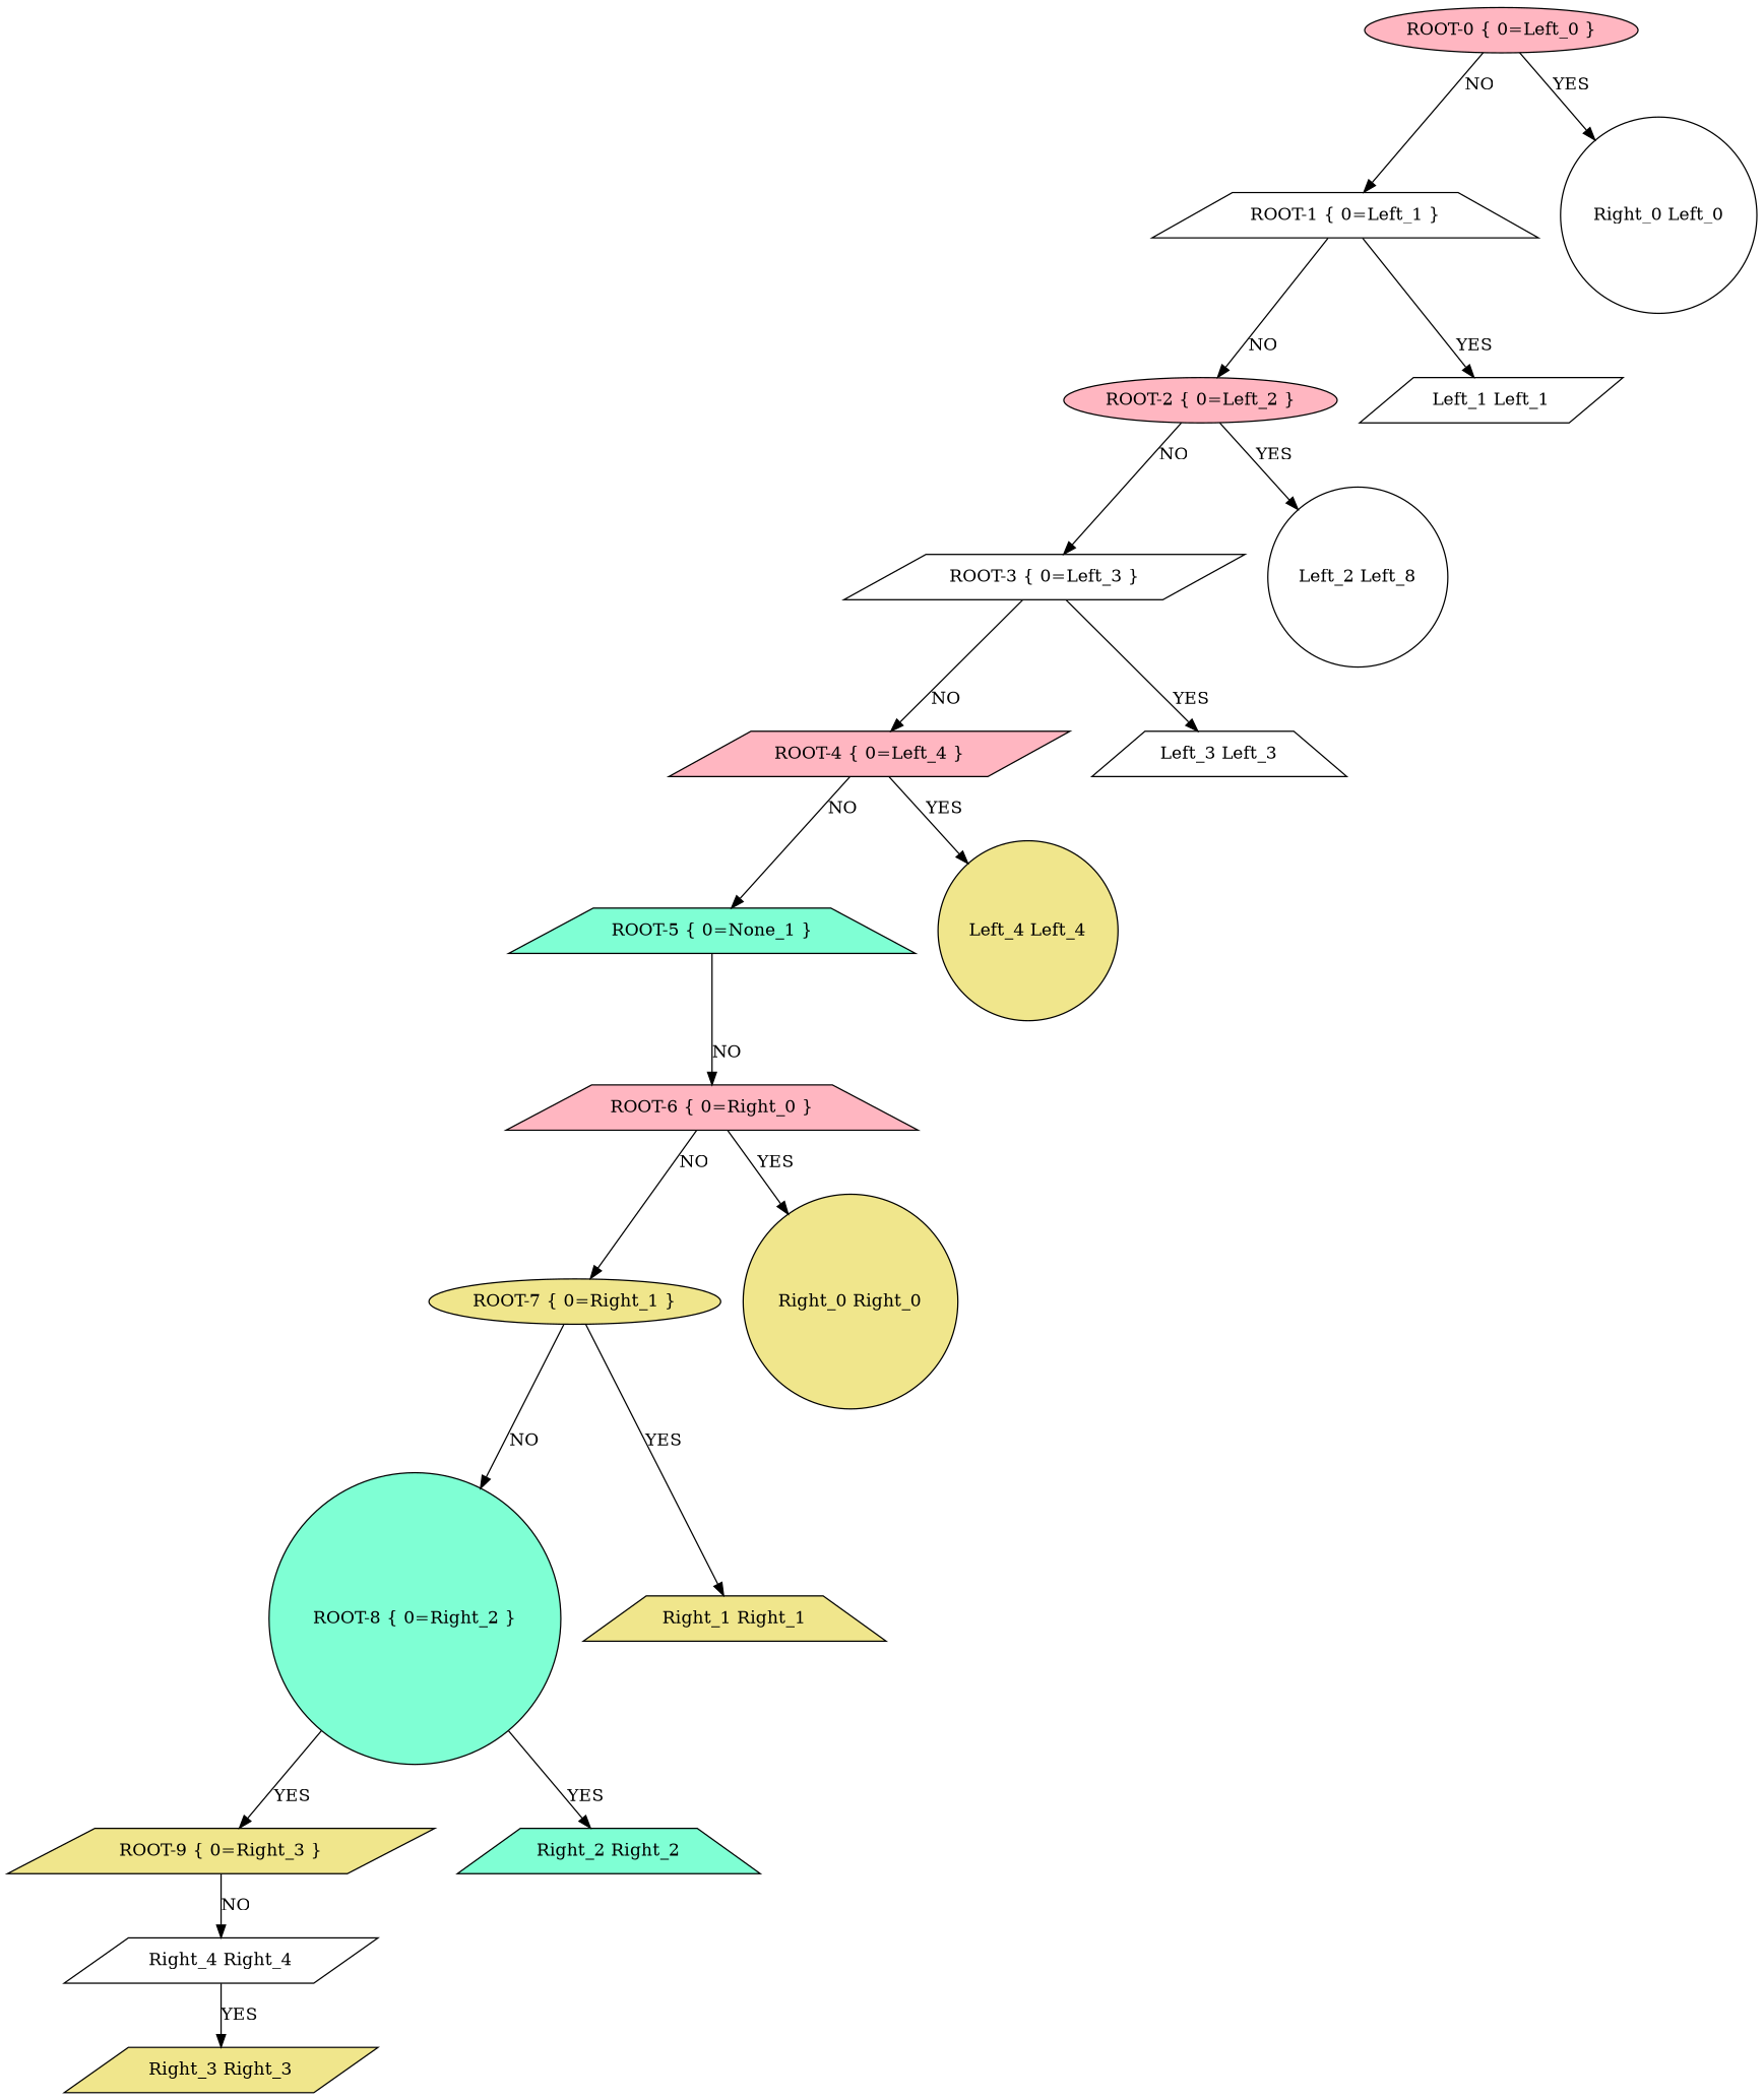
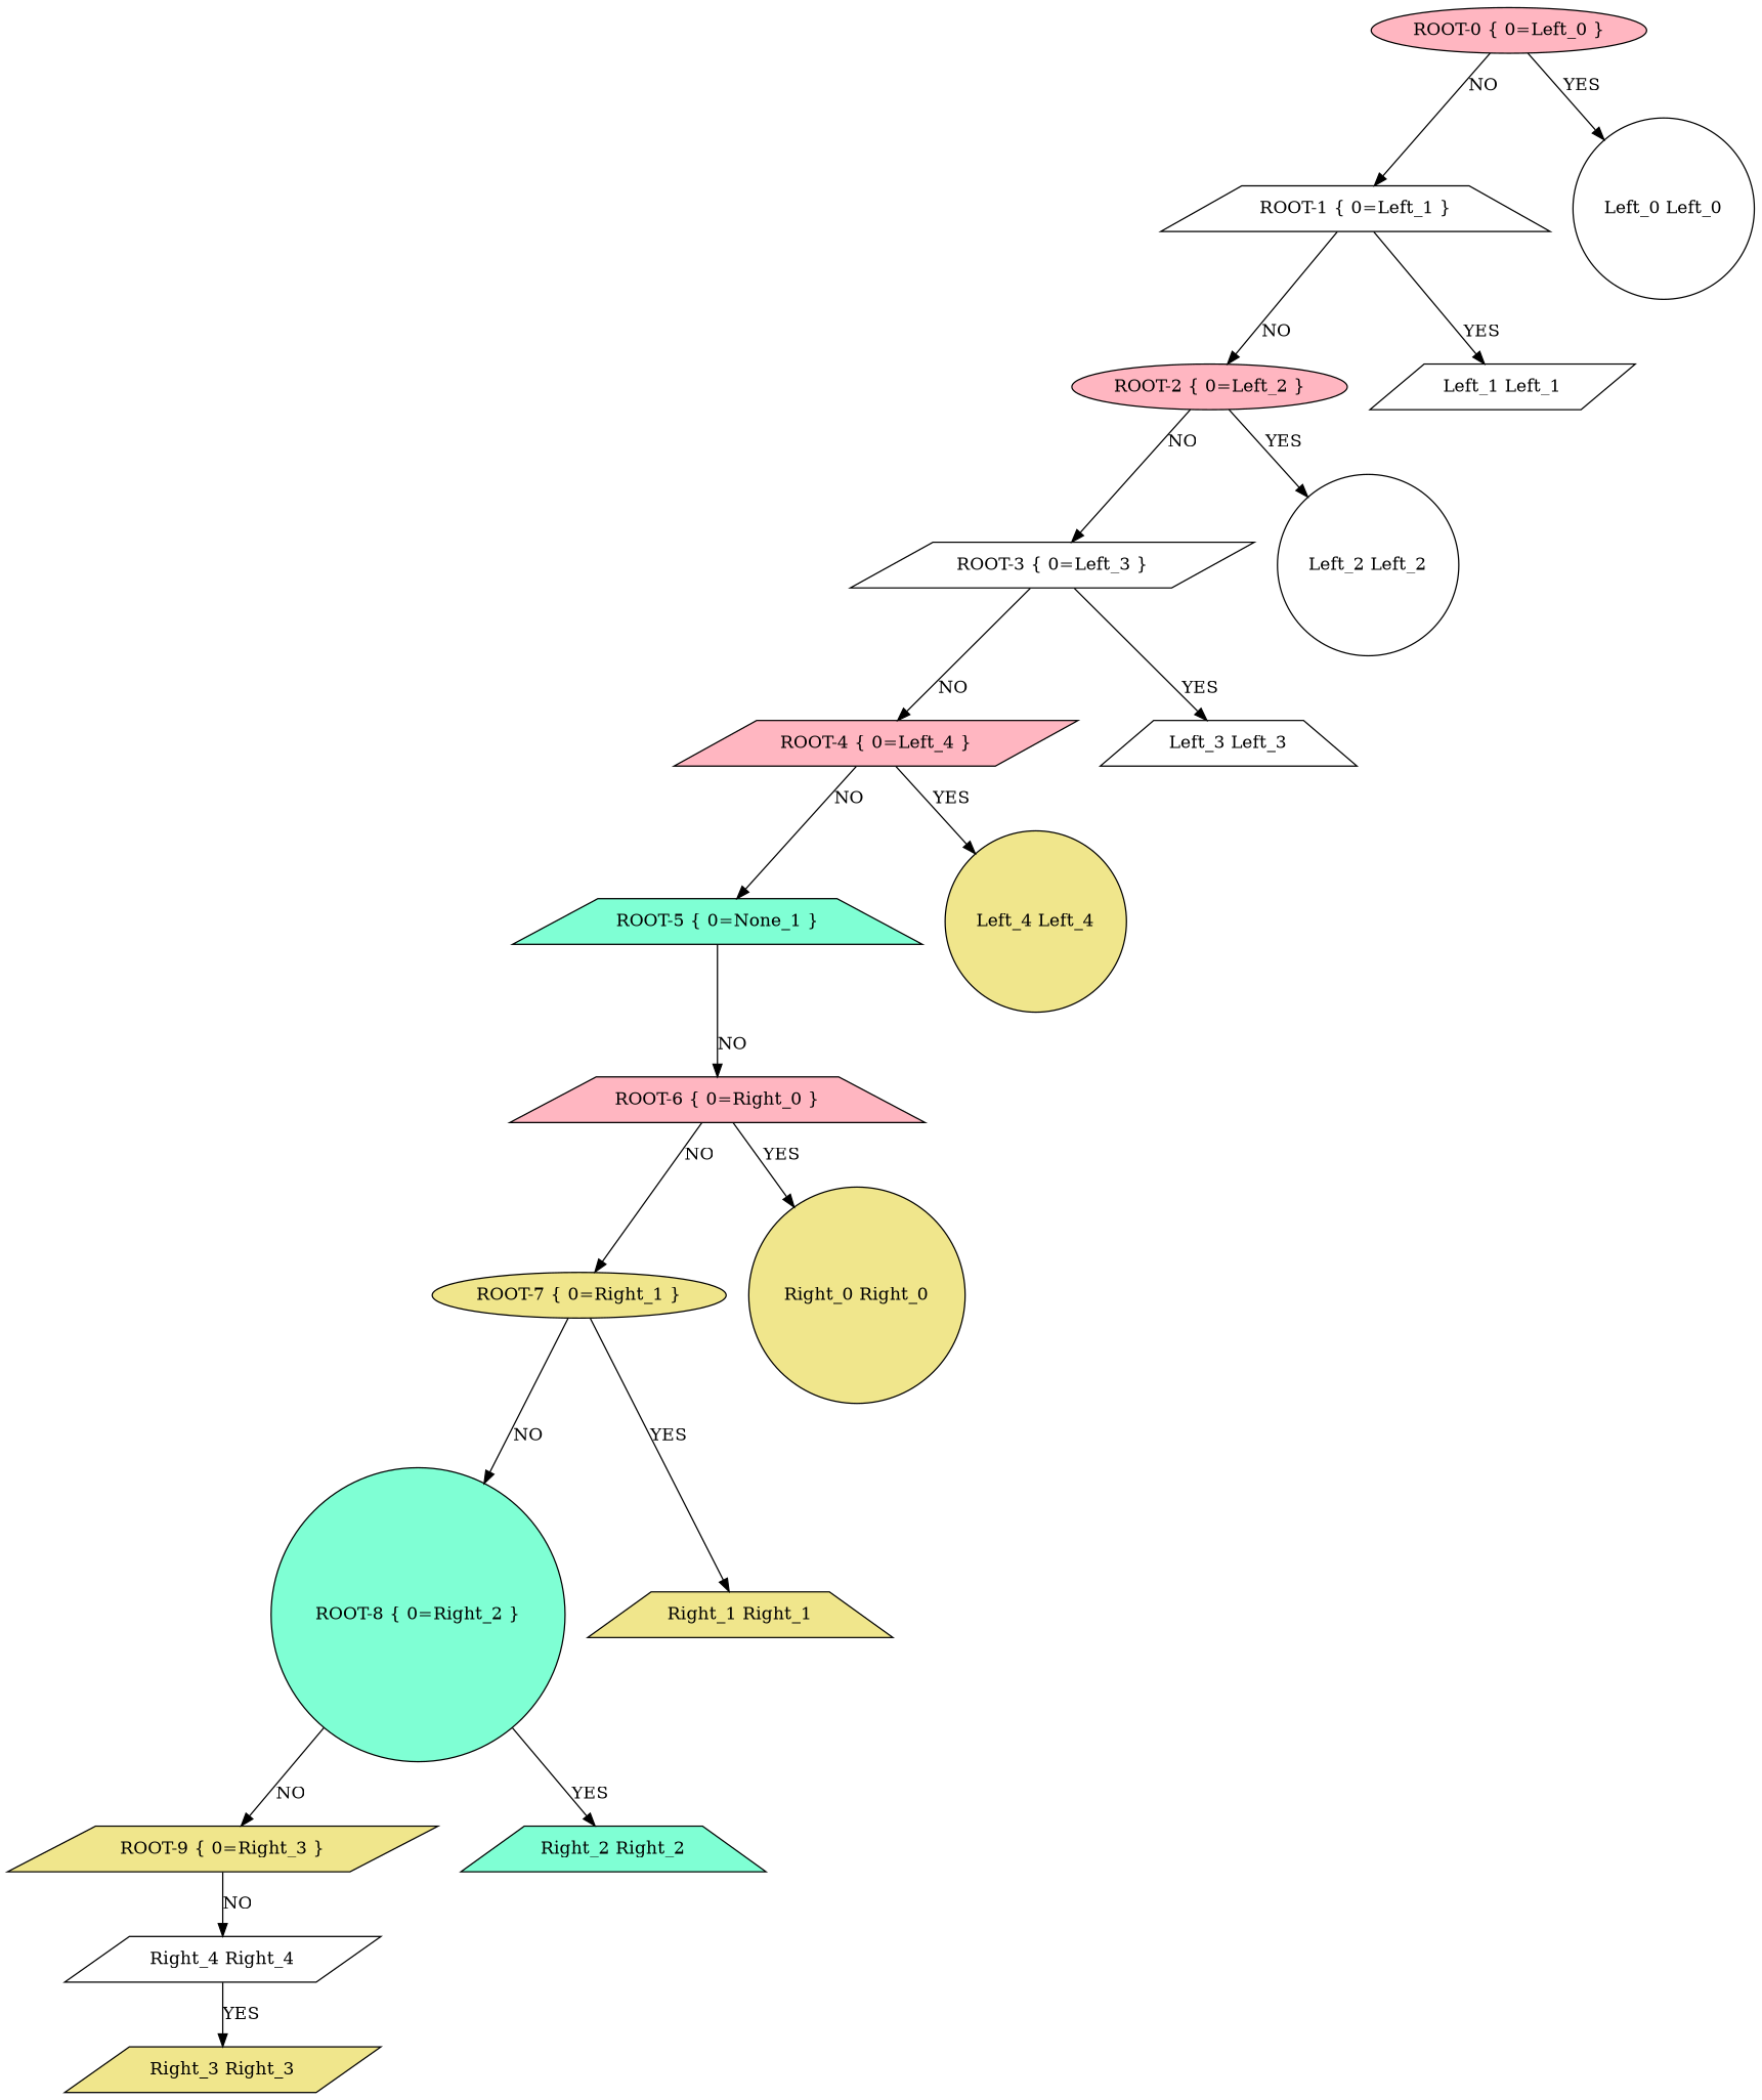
  digraph {
    node [fillcolor=white shape=trapezium style=filled]
    n1 [fillcolor=lightpink label="ROOT-0 { 0=Left_0 }" shape=ellipse]
    n2 [label="ROOT-1 { 0=Left_1 }"]
-   n3 [label="Right_0 Left_0" shape=circle]
+   n3 [label="Left_0 Left_0" shape=circle]
    n4 [fillcolor=lightpink label="ROOT-2 { 0=Left_2 }" shape=ellipse]
    n5 [label="Left_1 Left_1" shape=parallelogram]
    n6 [label="ROOT-3 { 0=Left_3 }" shape=parallelogram]
-   n7 [label="Left_2 Left_8" shape=circle]
+   n7 [label="Left_2 Left_2" shape=circle]
    n8 [fillcolor=lightpink label="ROOT-4 { 0=Left_4 }" shape=parallelogram]
    n9 [label="Left_3 Left_3"]
    n10 [fillcolor=aquamarine label="ROOT-5 { 0=None_1 }"]
    n11 [fillcolor=khaki label="Left_4 Left_4" shape=circle]
    n12 [fillcolor=lightpink label="ROOT-6 { 0=Right_0 }"]
    n13 [fillcolor=khaki label="ROOT-7 { 0=Right_1 }" shape=ellipse]
    n14 [fillcolor=khaki label="Right_0 Right_0" shape=circle]
    n15 [fillcolor=aquamarine label="ROOT-8 { 0=Right_2 }" shape=circle]
    n16 [fillcolor=khaki label="Right_1 Right_1"]
    n17 [fillcolor=khaki label="ROOT-9 { 0=Right_3 }" shape=parallelogram]
    n18 [fillcolor=aquamarine label="Right_2 Right_2"]
    n19 [label="Right_4 Right_4" shape=parallelogram]
    n20 [fillcolor=khaki label="Right_3 Right_3" shape=parallelogram]
    n1 -> n2 [label=NO]
    n1 -> n3 [label=YES]
    n2 -> n4 [label=NO]
    n2 -> n5 [label=YES]
    n4 -> n6 [label=NO]
    n4 -> n7 [label=YES]
    n6 -> n8 [label=NO]
    n6 -> n9 [label=YES]
    n8 -> n10 [label=NO]
    n8 -> n11 [label=YES]
    n10 -> n12 [label=NO]
    n12 -> n13 [label=NO]
    n12 -> n14 [label=YES]
    n13 -> n15 [label=NO]
    n13 -> n16 [label=YES]
-   n15 -> n17 [label=YES]
+   n15 -> n17 [label=NO]
    n15 -> n18 [label=YES]
    n17 -> n19 [label=NO]
    n19 -> n20 [label=YES]
  }
